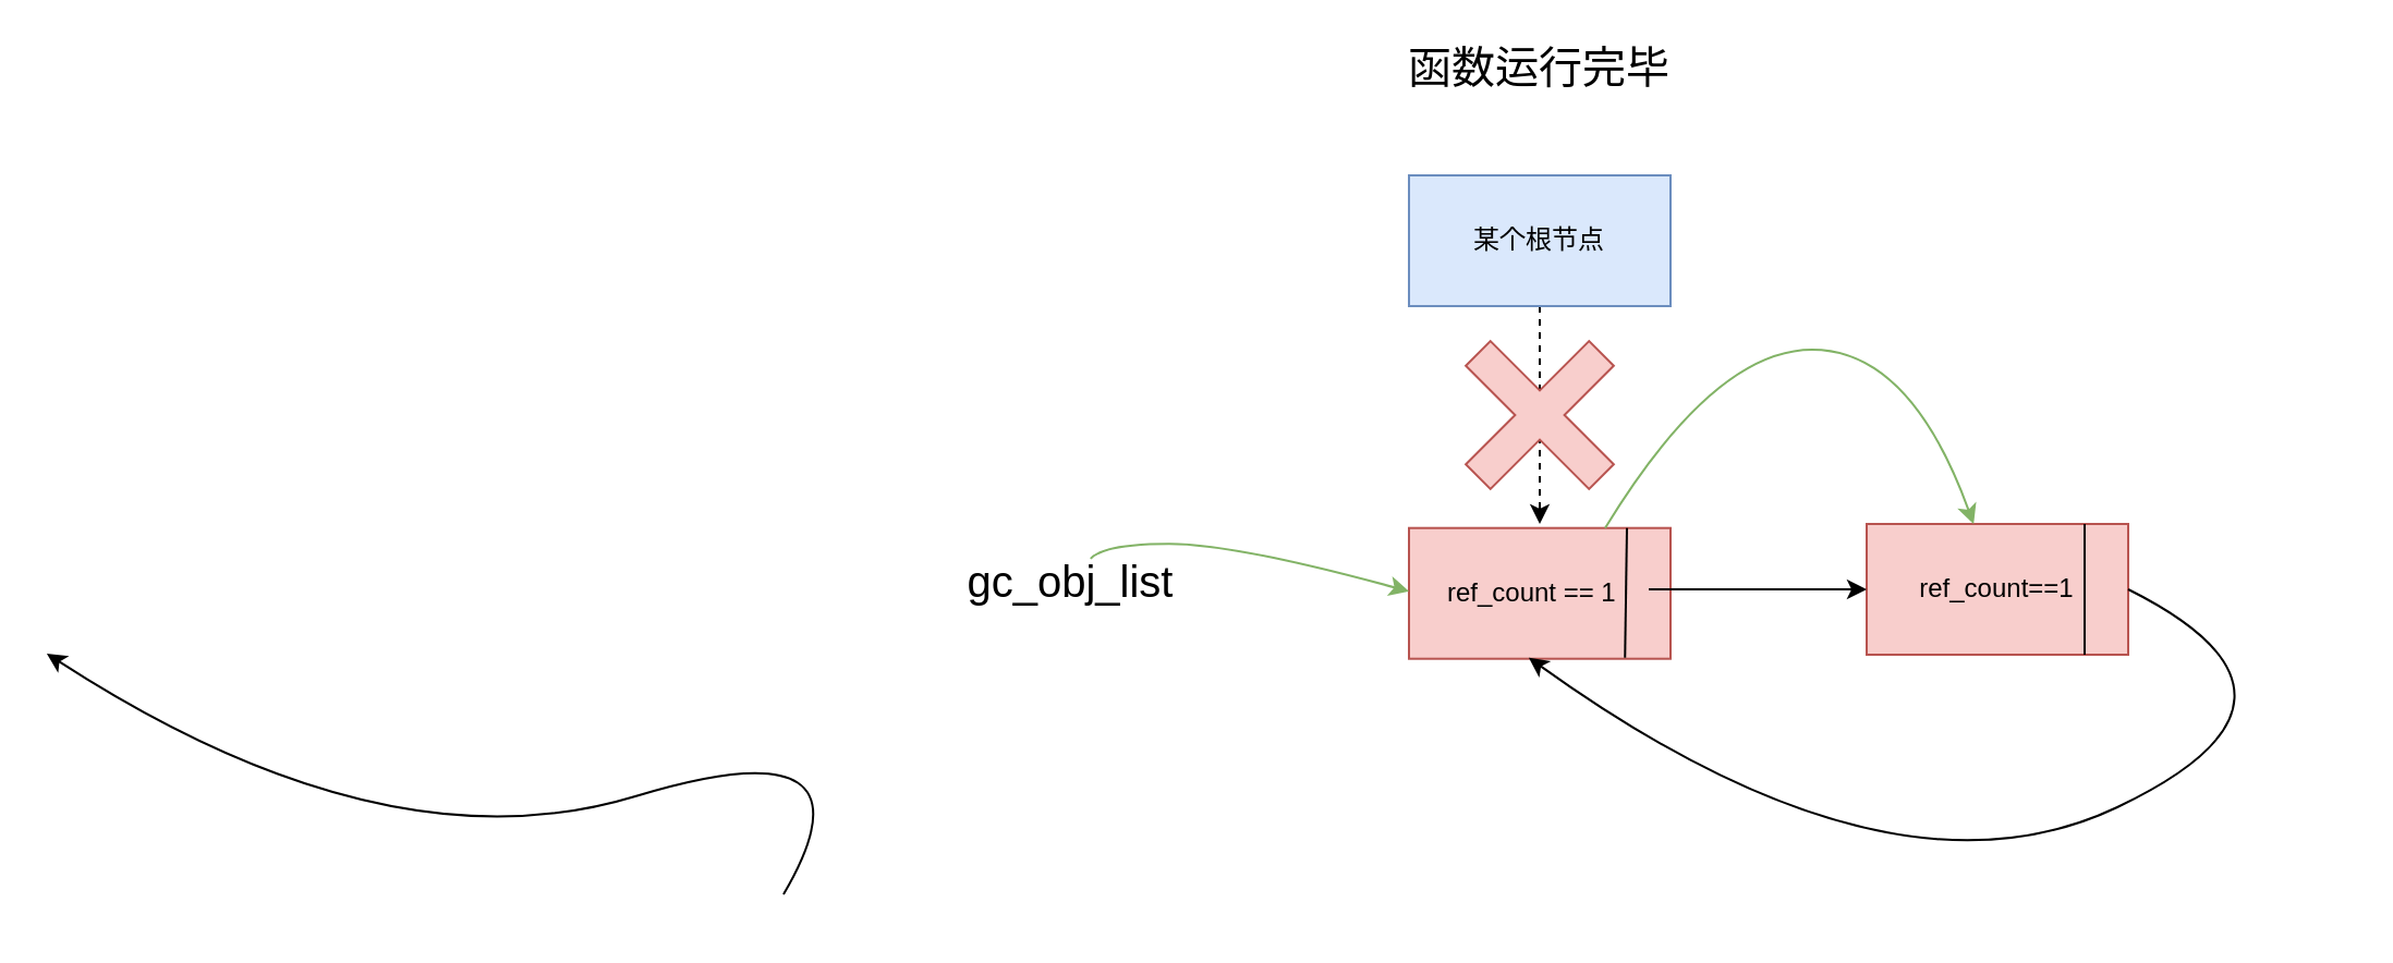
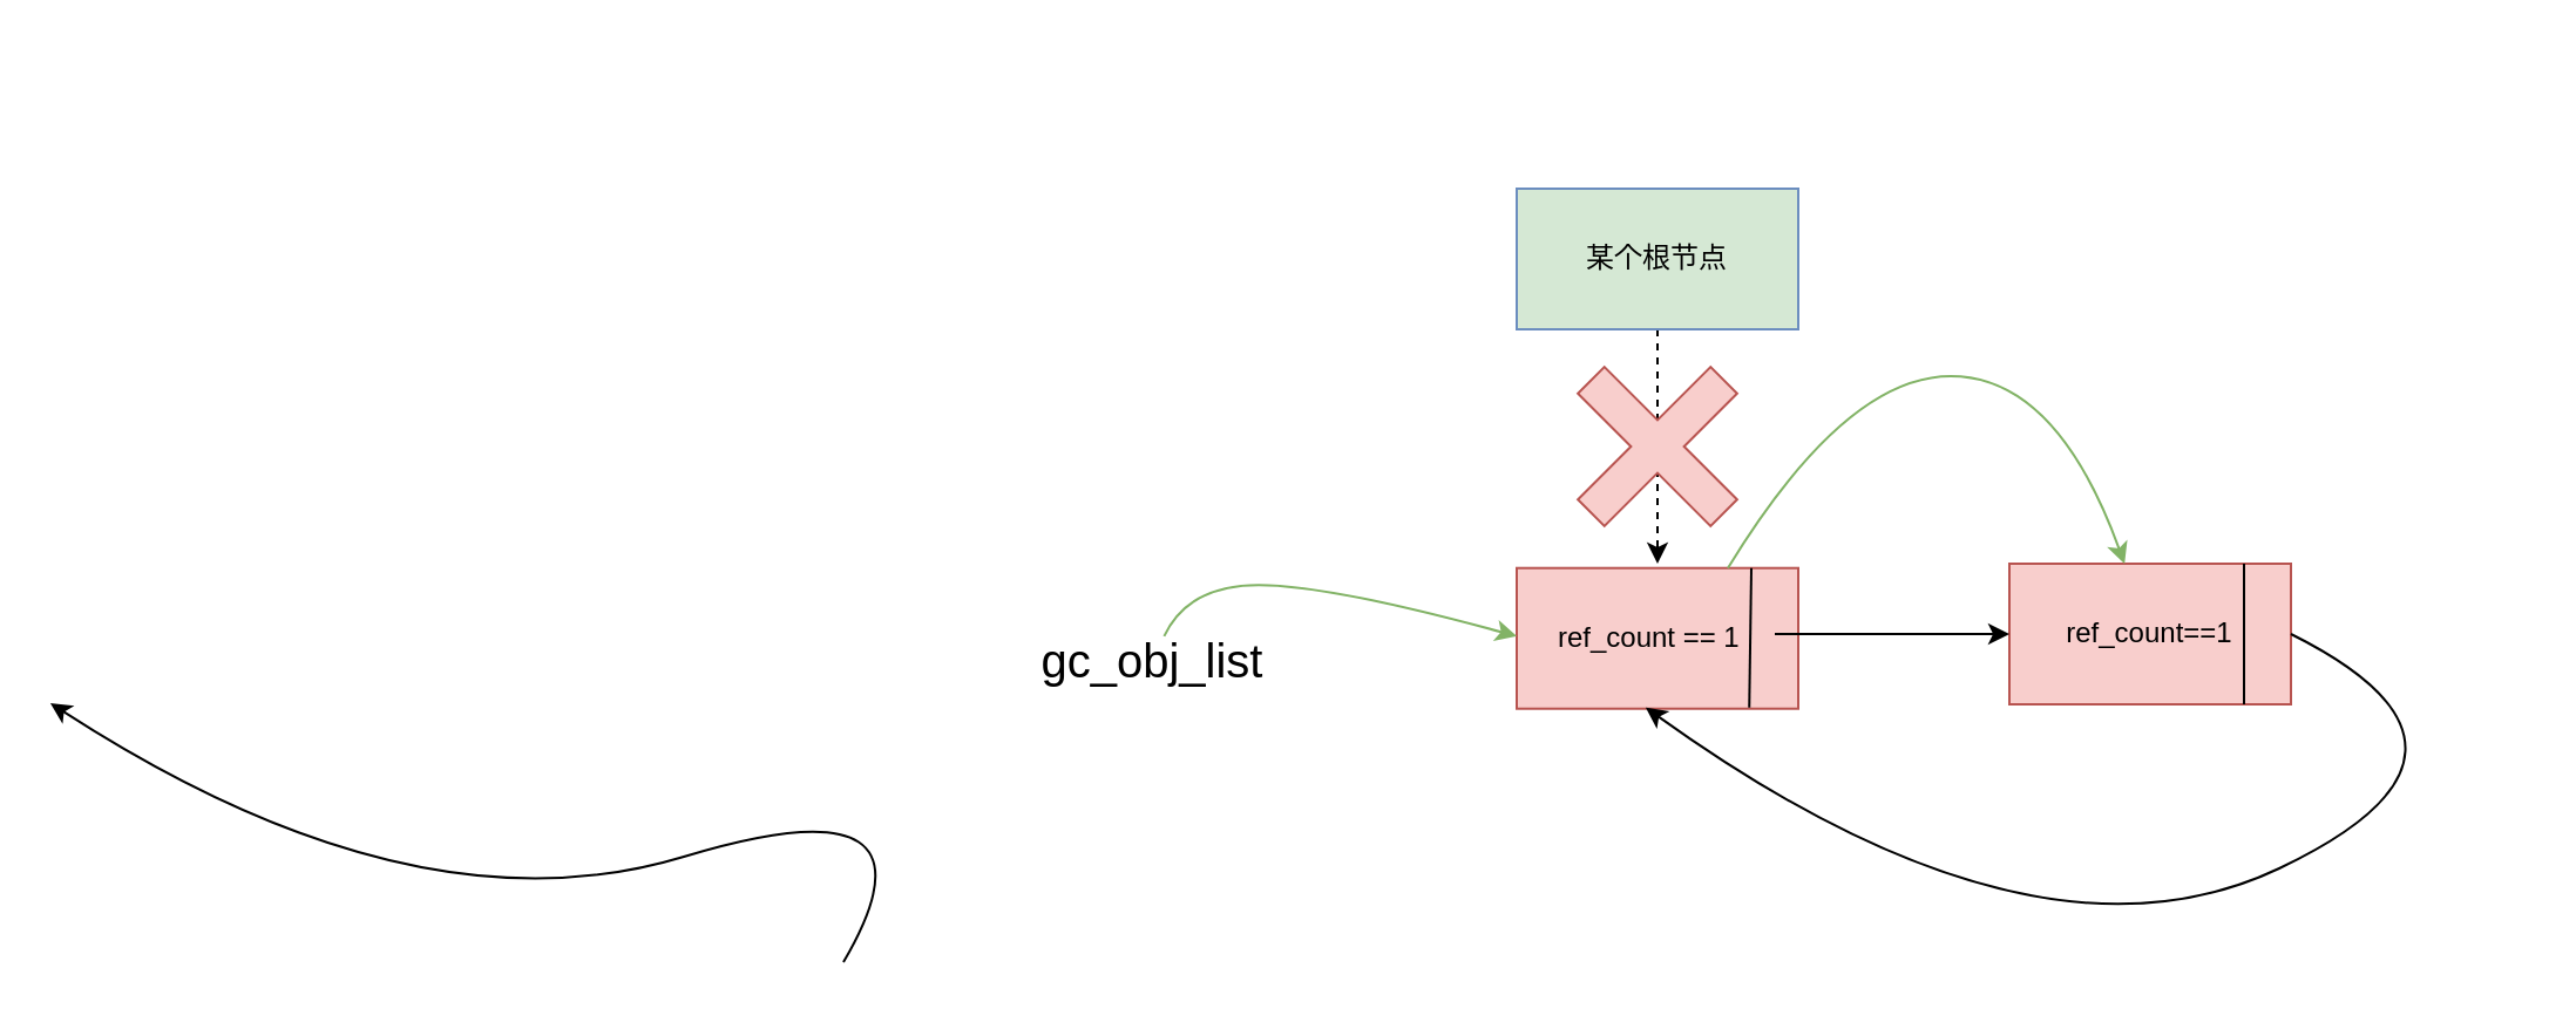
  <mxCell id="0" />
  <mxCell id="1" parent="0" />
  <mxCell id="2" value="" style="curved=1;endArrow=classic;html=1;exitX=1;exitY=0.5;exitDx=0;exitDy=0;entryX=0.458;entryY=0.991;entryDx=0;entryDy=0;entryPerimeter=0;" edge="1" parent="1"><mxGeometry width="50" height="50" relative="1" as="geometry"><mxPoint x="359" y="410" as="sourcePoint" /><mxPoint x="20.96" y="299.46" as="targetPoint" /><Array as="points"><mxPoint x="406" y="330" /><mxPoint x="176" y="400" /></Array></mxGeometry></mxCell>
  <mxCell id="3" value="ref_count == 1&amp;nbsp;&amp;nbsp;" style="rounded=0;whiteSpace=wrap;html=1;fillColor=#f8cecc;strokeColor=#b85450;" vertex="1" parent="1"><mxGeometry x="646" y="241.86" width="120" height="60" as="geometry" /></mxCell>
  <mxCell id="4" value="" style="endArrow=none;html=1;exitX=0.826;exitY=0.991;exitDx=0;exitDy=0;exitPerimeter=0;" edge="1" parent="1" source="3"><mxGeometry width="50" height="50" relative="1" as="geometry"><mxPoint x="736" y="180" as="sourcePoint" /><mxPoint x="746" y="241.86" as="targetPoint" /></mxGeometry></mxCell>
  <mxCell id="5" value="ref_count==1" style="rounded=0;whiteSpace=wrap;html=1;fillColor=#f8cecc;strokeColor=#b85450;" vertex="1" parent="1"><mxGeometry x="856" y="240" width="120" height="60" as="geometry" /></mxCell>
  <mxCell id="6" value="" style="endArrow=none;html=1;" edge="1" parent="1"><mxGeometry width="50" height="50" relative="1" as="geometry"><mxPoint x="956" y="300" as="sourcePoint" /><mxPoint x="956" y="240" as="targetPoint" /></mxGeometry></mxCell>
  <mxCell id="7" value="" style="endArrow=classic;html=1;entryX=0;entryY=0.5;entryDx=0;entryDy=0;" edge="1" parent="1" target="5"><mxGeometry width="50" height="50" relative="1" as="geometry"><mxPoint x="756" y="270" as="sourcePoint" /><mxPoint x="1206" y="391.86" as="targetPoint" /></mxGeometry></mxCell>
  <mxCell id="8" style="edgeStyle=orthogonalEdgeStyle;rounded=0;orthogonalLoop=1;jettySize=auto;html=1;dashed=1;" edge="1" parent="1"><mxGeometry relative="1" as="geometry"><mxPoint x="706" y="240" as="targetPoint" /><mxPoint x="706" y="140" as="sourcePoint" /></mxGeometry></mxCell>
- <mxCell id="9" value="某个根节点" style="rounded=0;whiteSpace=wrap;html=1;fillColor=#dae8fc;strokeColor=#6c8ebf;" vertex="1" parent="1"><mxGeometry x="646" y="80" width="120" height="60" as="geometry" /></mxCell>
+ <mxCell id="9" value="某个根节点" style="rounded=0;whiteSpace=wrap;html=1;fillColor=#d5e8d4;strokeColor=#6c8ebf;" vertex="1" parent="1"><mxGeometry x="646" y="80" width="120" height="60" as="geometry" /></mxCell>
  <mxCell id="10" value="" style="curved=1;endArrow=classic;html=1;exitX=1;exitY=0.5;exitDx=0;exitDy=0;entryX=0.458;entryY=0.991;entryDx=0;entryDy=0;entryPerimeter=0;" edge="1" parent="1" source="5" target="3"><mxGeometry width="50" height="50" relative="1" as="geometry"><mxPoint x="916" y="410" as="sourcePoint" /><mxPoint x="966" y="360" as="targetPoint" /><Array as="points"><mxPoint x="1076" y="320" /><mxPoint x="866" y="420" /></Array></mxGeometry></mxCell>
  <mxCell id="11" value="" style="shape=cross;whiteSpace=wrap;html=1;direction=south;rotation=-45;fillColor=#f8cecc;strokeColor=#b85450;" vertex="1" parent="1"><mxGeometry x="666" y="150" width="80" height="80" as="geometry" /></mxCell>
- <mxCell id="12" value="函数运行完毕" style="text;html=1;strokeColor=none;fillColor=none;align=center;verticalAlign=middle;whiteSpace=wrap;rounded=0;perimeterSpacing=0;fontSize=20;" vertex="1" parent="1"><mxGeometry x="641" y="20" width="130" height="20" as="geometry" /></mxCell>
- <mxCell id="13" value="gc_obj_list&lt;br&gt;" style="text;html=1;strokeColor=none;fillColor=none;align=center;verticalAlign=middle;whiteSpace=wrap;rounded=0;fontSize=20;" vertex="1" parent="1"><mxGeometry x="436" y="255.93" width="110" height="20" as="geometry" /></mxCell>
+ <mxCell id="13" value="gc_obj_list&lt;br&gt;" style="text;html=1;strokeColor=none;fillColor=none;align=center;verticalAlign=middle;whiteSpace=wrap;rounded=0;fontSize=20;" vertex="1" parent="1"><mxGeometry x="436" y="270.93" width="110" height="20" as="geometry" /></mxCell>
  <mxCell id="14" value="" style="curved=1;endArrow=classic;html=1;fontSize=20;entryX=0;entryY=0.5;entryDx=0;entryDy=0;fontColor=#33FF33;labelBorderColor=none;fillColor=#d5e8d4;strokeColor=#82b366;" edge="1" parent="1" source="13"><mxGeometry width="50" height="50" relative="1" as="geometry"><mxPoint x="456" y="249.07" as="sourcePoint" /><mxPoint x="646" y="270.93" as="targetPoint" /><Array as="points"><mxPoint x="506" y="249.07" /><mxPoint x="566" y="249.07" /></Array></mxGeometry></mxCell>
  <mxCell id="15" value="" style="curved=1;endArrow=classic;html=1;fontSize=20;exitX=0.75;exitY=0;exitDx=0;exitDy=0;fillColor=#d5e8d4;strokeColor=#82b366;" edge="1" parent="1"><mxGeometry width="50" height="50" relative="1" as="geometry"><mxPoint x="736" y="241.86" as="sourcePoint" /><mxPoint x="905.091" y="240" as="targetPoint" /><Array as="points"><mxPoint x="786" y="160" /><mxPoint x="876" y="160" /></Array></mxGeometry></mxCell>
